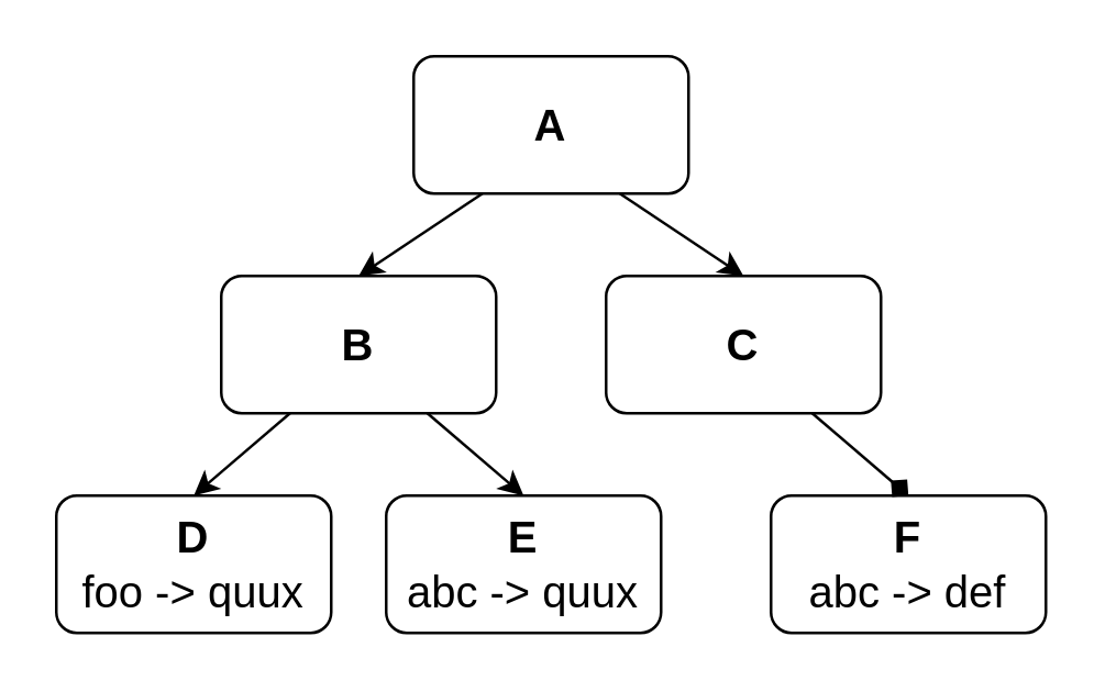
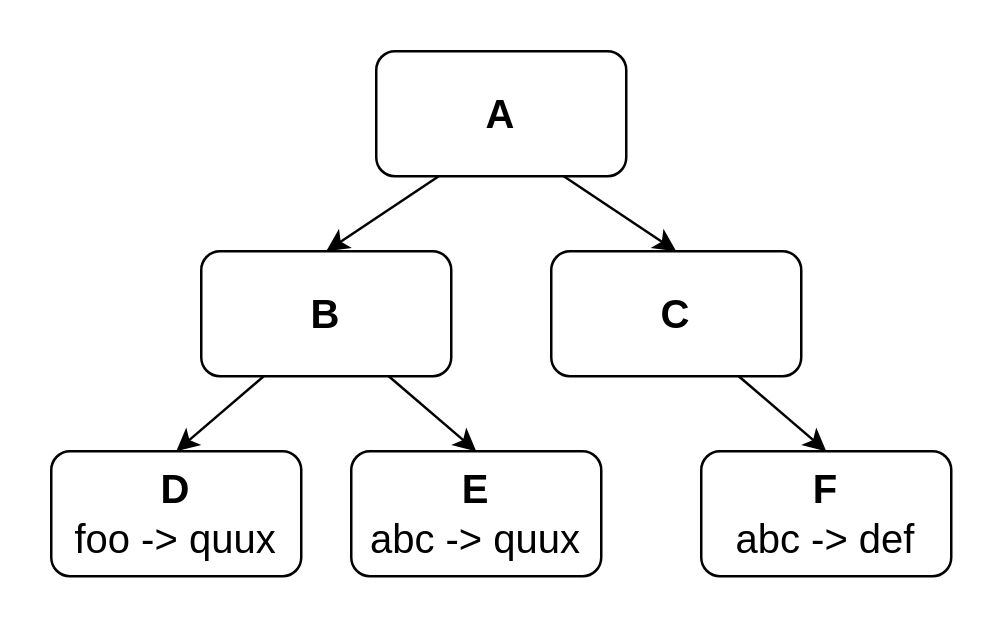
  <mxCell id="0" />
  <mxCell id="1" parent="0" />
  <mxCell id="2" value="&lt;font style=&quot;font-size: 16px;&quot;&gt;&lt;b&gt;A&lt;/b&gt;&lt;/font&gt;" style="rounded=1;whiteSpace=wrap;html=1;" vertex="1" parent="1"><mxGeometry x="150" y="20" width="100" height="50" as="geometry" /></mxCell>
  <mxCell id="3" value="&lt;font style=&quot;font-size: 16px;&quot;&gt;&lt;b&gt;B&lt;/b&gt;&lt;/font&gt;" style="rounded=1;whiteSpace=wrap;html=1;" vertex="1" parent="1"><mxGeometry x="80" y="100" width="100" height="50" as="geometry" /></mxCell>
  <mxCell id="4" value="&lt;font style=&quot;font-size: 16px;&quot;&gt;&lt;b&gt;C&lt;/b&gt;&lt;/font&gt;" style="rounded=1;whiteSpace=wrap;html=1;" vertex="1" parent="1"><mxGeometry x="220" y="100" width="100" height="50" as="geometry" /></mxCell>
  <mxCell id="5" value="&lt;font style=&quot;font-size: 16px;&quot;&gt;&lt;b&gt;E&lt;/b&gt;&lt;br&gt;abc -&amp;gt; quux&lt;br&gt;&lt;/font&gt;" style="rounded=1;whiteSpace=wrap;html=1;" vertex="1" parent="1"><mxGeometry x="140" y="180" width="100" height="50" as="geometry" /></mxCell>
  <mxCell id="6" value="&lt;font style=&quot;font-size: 16px;&quot;&gt;&lt;b&gt;D&lt;/b&gt;&lt;br&gt;foo -&amp;gt; quux&lt;br&gt;&lt;/font&gt;" style="rounded=1;whiteSpace=wrap;html=1;" vertex="1" parent="1"><mxGeometry x="20" y="180" width="100" height="50" as="geometry" /></mxCell>
  <mxCell id="7" value="&lt;font style=&quot;font-size: 16px;&quot;&gt;&lt;b&gt;F&lt;/b&gt;&lt;br&gt;abc -&amp;gt; def&lt;br&gt;&lt;/font&gt;" style="rounded=1;whiteSpace=wrap;html=1;" vertex="1" parent="1"><mxGeometry x="280" y="180" width="100" height="50" as="geometry" /></mxCell>
  <mxCell id="8" value="" style="endArrow=classic;html=1;rounded=0;exitX=0.25;exitY=1;exitDx=0;exitDy=0;entryX=0.5;entryY=0;entryDx=0;entryDy=0;" edge="1" parent="1" source="2" target="3"><mxGeometry width="50" height="50" relative="1" as="geometry"><mxPoint x="240" y="270" as="sourcePoint" /><mxPoint x="210" y="320" as="targetPoint" /></mxGeometry></mxCell>
  <mxCell id="9" value="" style="endArrow=classic;html=1;rounded=0;exitX=0.25;exitY=1;exitDx=0;exitDy=0;entryX=0.5;entryY=0;entryDx=0;entryDy=0;" edge="1" parent="1" source="3" target="6"><mxGeometry width="50" height="50" relative="1" as="geometry"><mxPoint x="250" y="280" as="sourcePoint" /><mxPoint x="220" y="330" as="targetPoint" /></mxGeometry></mxCell>
  <mxCell id="10" value="" style="endArrow=classic;html=1;rounded=0;exitX=0.75;exitY=1;exitDx=0;exitDy=0;entryX=0.5;entryY=0;entryDx=0;entryDy=0;" edge="1" parent="1" source="3" target="5"><mxGeometry width="50" height="50" relative="1" as="geometry"><mxPoint x="260" y="290" as="sourcePoint" /><mxPoint x="230" y="340" as="targetPoint" /></mxGeometry></mxCell>
  <mxCell id="11" value="" style="endArrow=classic;html=1;rounded=0;exitX=0.75;exitY=1;exitDx=0;exitDy=0;entryX=0.5;entryY=0;entryDx=0;entryDy=0;" edge="1" parent="1" source="2" target="4"><mxGeometry width="50" height="50" relative="1" as="geometry"><mxPoint x="270" y="300" as="sourcePoint" /><mxPoint x="240" y="350" as="targetPoint" /></mxGeometry></mxCell>
- <mxCell id="12" value="" style="endArrow=diamond;html=1;rounded=0;exitX=0.75;exitY=1;exitDx=0;exitDy=0;entryX=0.5;entryY=0;entryDx=0;entryDy=0;" edge="1" parent="1" source="4" target="7"><mxGeometry width="50" height="50" relative="1" as="geometry"><mxPoint x="280" y="310" as="sourcePoint" /><mxPoint x="250" y="360" as="targetPoint" /></mxGeometry></mxCell>
+ <mxCell id="12" value="" style="endArrow=classic;html=1;rounded=0;exitX=0.75;exitY=1;exitDx=0;exitDy=0;entryX=0.5;entryY=0;entryDx=0;entryDy=0;" edge="1" parent="1" source="4" target="7"><mxGeometry width="50" height="50" relative="1" as="geometry"><mxPoint x="280" y="310" as="sourcePoint" /><mxPoint x="250" y="360" as="targetPoint" /></mxGeometry></mxCell>
